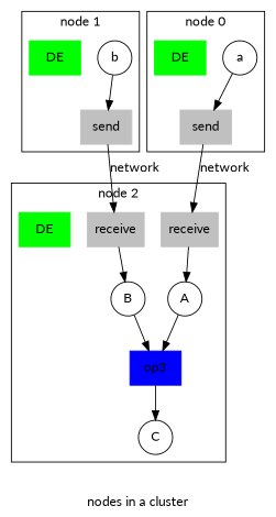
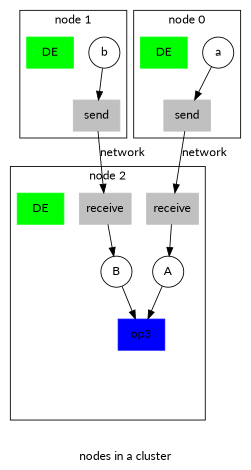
  digraph {
    label="nodes in a cluster"
    fontname=Lato
    node [shape=box style=filled fontname=Lato]
    edge [fontname=Lato]
    n1 [color=grey label=send]
    a [shape=circle style=""]
    n3 [color=green label=DE]
    n4 [color=grey label=send]
    b [shape=circle style=""]
    n6 [color=green label=DE]
    n7 [color=grey label=receive]
    n8 [color=grey label=receive]
    A [shape=circle style=""]
    B [shape=circle style=""]
    n11 [color=blue label=op3]
-   C [shape=circle style=""]
    n13 [color=green label=DE]
    subgraph cluster_1 {
      label="node 0"
      n1
      a
      n3
    }
    subgraph cluster_2 {
      label="node 1"
      n4
      b
      n6
    }
    subgraph cluster_3 {
      label="node 2"
      n7
      n8
      A
      B
      n11
-     C
      n13
    }
    n1 -> n7 [label=network]
    a -> n1
    n4 -> n8 [label=network]
    b -> n4
    n7 -> A
    n8 -> B
    A -> n11
    B -> n11
-   n11 -> C
  }
